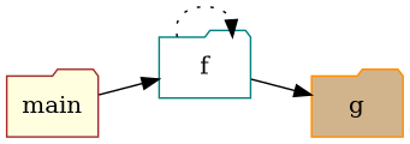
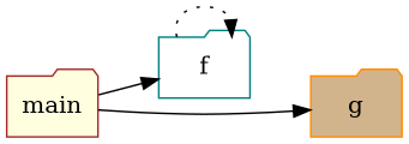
  digraph {
    rankdir=LR
    node [shape=folder style=filled]
    f [color=teal fillcolor=white]
    main [color=brown fillcolor=lightyellow]
    g [color=darkorange fillcolor=tan]
    f -> f [style=dotted]
-   f -> g
+   main -> g
    main -> f
  }
